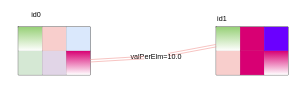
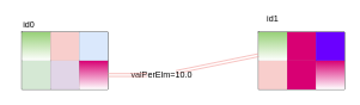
  <mxCell id="0" />
  <mxCell id="1" parent="0" />
  <mxCell id="2" value="" style="shape=table;html=1;whiteSpace=wrap;startSize=0;container=1;collapsible=0;childLayout=tableLayout;" parent="1" vertex="1"><mxGeometry x="30" y="44" width="120" height="80" as="geometry" /></mxCell>
  <mxCell id="3" value="" style="shape=partialRectangle;html=1;whiteSpace=wrap;collapsible=0;dropTarget=0;pointerEvents=0;fillColor=none;top=0;left=0;bottom=0;right=0;points=[[0,0.5],[1,0.5]];portConstraint=eastwest;" parent="2" vertex="1"><mxGeometry width="120" height="40" as="geometry" /></mxCell>
  <mxCell id="4" value="" style="shape=partialRectangle;html=1;whiteSpace=wrap;connectable=0;overflow=hidden;top=0;left=0;bottom=0;right=0;strokeColor=#d6b656;gradientColor=#ffffff;fillColor=#97D077;" parent="3" vertex="1"><mxGeometry width="40" height="40" as="geometry" /></mxCell>
  <mxCell id="5" value="" style="shape=partialRectangle;html=1;whiteSpace=wrap;connectable=0;overflow=hidden;fillColor=#f8cecc;top=0;left=0;bottom=0;right=0;strokeColor=#b85450;" parent="3" vertex="1"><mxGeometry x="40" width="40" height="40" as="geometry" /></mxCell>
  <mxCell id="6" value="" style="shape=partialRectangle;html=1;whiteSpace=wrap;connectable=0;overflow=hidden;fillColor=#dae8fc;top=0;left=0;bottom=0;right=0;strokeColor=#6c8ebf;" parent="3" vertex="1"><mxGeometry x="80" width="40" height="40" as="geometry" /></mxCell>
  <mxCell id="7" value="" style="shape=partialRectangle;html=1;whiteSpace=wrap;collapsible=0;dropTarget=0;pointerEvents=0;fillColor=none;top=0;left=0;bottom=0;right=0;points=[[0,0.5],[1,0.5]];portConstraint=eastwest;" parent="2" vertex="1"><mxGeometry y="40" width="120" height="40" as="geometry" /></mxCell>
  <mxCell id="8" value="" style="shape=partialRectangle;html=1;whiteSpace=wrap;connectable=0;overflow=hidden;fillColor=#d5e8d4;top=0;left=0;bottom=0;right=0;strokeColor=#82b366;" parent="7" vertex="1"><mxGeometry width="40" height="40" as="geometry" /></mxCell>
  <mxCell id="9" value="" style="shape=partialRectangle;html=1;whiteSpace=wrap;connectable=0;overflow=hidden;fillColor=#e1d5e7;top=0;left=0;bottom=0;right=0;strokeColor=#9673a6;" parent="7" vertex="1"><mxGeometry x="40" width="40" height="40" as="geometry" /></mxCell>
  <mxCell id="10" value="" style="shape=partialRectangle;html=1;whiteSpace=wrap;connectable=0;overflow=hidden;fillColor=#d80073;top=0;left=0;bottom=0;right=0;strokeColor=#A50040;fontColor=#ffffff;gradientColor=#ffffff;" parent="7" vertex="1"><mxGeometry x="80" width="40" height="40" as="geometry" /></mxCell>
- <mxCell id="11" value="id0" style="text;html=1;strokeColor=none;fillColor=none;align=center;verticalAlign=middle;whiteSpace=wrap;rounded=0;" parent="1" vertex="1"><mxGeometry x="40" y="14" width="40" height="20" as="geometry" /></mxCell>
+ <mxCell id="11" value="id0" style="text;html=1;strokeColor=none;fillColor=none;align=center;verticalAlign=middle;whiteSpace=wrap;rounded=0;" parent="1" vertex="1"><mxGeometry x="20" y="24" width="40" height="20" as="geometry" /></mxCell>
  <mxCell id="12" value="" style="shape=table;html=1;whiteSpace=wrap;startSize=0;container=1;collapsible=0;childLayout=tableLayout;" parent="1" vertex="1"><mxGeometry x="360" y="44" width="120" height="80" as="geometry" /></mxCell>
  <mxCell id="13" value="" style="shape=partialRectangle;html=1;whiteSpace=wrap;collapsible=0;dropTarget=0;pointerEvents=0;fillColor=none;top=0;left=0;bottom=0;right=0;points=[[0,0.5],[1,0.5]];portConstraint=eastwest;" parent="12" vertex="1"><mxGeometry width="120" height="40" as="geometry" /></mxCell>
  <mxCell id="14" value="" style="shape=partialRectangle;html=1;whiteSpace=wrap;connectable=0;overflow=hidden;top=0;left=0;bottom=0;right=0;strokeColor=#d6b656;gradientColor=#ffffff;fillColor=#97D077;" parent="13" vertex="1"><mxGeometry width="40" height="40" as="geometry" /></mxCell>
  <mxCell id="15" value="" style="shape=partialRectangle;html=1;whiteSpace=wrap;connectable=0;overflow=hidden;fillColor=#d80073;top=0;left=0;bottom=0;right=0;strokeColor=#A50040;fontColor=#ffffff;" parent="13" vertex="1"><mxGeometry x="40" width="40" height="40" as="geometry" /></mxCell>
  <mxCell id="16" value="" style="shape=partialRectangle;html=1;whiteSpace=wrap;connectable=0;overflow=hidden;fillColor=#6a00ff;top=0;left=0;bottom=0;right=0;strokeColor=#3700CC;fontColor=#ffffff;" parent="13" vertex="1"><mxGeometry x="80" width="40" height="40" as="geometry" /></mxCell>
  <mxCell id="17" value="" style="shape=partialRectangle;html=1;whiteSpace=wrap;collapsible=0;dropTarget=0;pointerEvents=0;fillColor=none;top=0;left=0;bottom=0;right=0;points=[[0,0.5],[1,0.5]];portConstraint=eastwest;" parent="12" vertex="1"><mxGeometry y="40" width="120" height="40" as="geometry" /></mxCell>
  <mxCell id="18" value="" style="shape=partialRectangle;html=1;whiteSpace=wrap;connectable=0;overflow=hidden;fillColor=#f8cecc;top=0;left=0;bottom=0;right=0;strokeColor=#b85450;" parent="17" vertex="1"><mxGeometry width="40" height="40" as="geometry" /></mxCell>
  <mxCell id="19" value="" style="shape=partialRectangle;html=1;whiteSpace=wrap;connectable=0;overflow=hidden;fillColor=#d80073;top=0;left=0;bottom=0;right=0;strokeColor=#A50040;fontColor=#ffffff;" parent="17" vertex="1"><mxGeometry x="40" width="40" height="40" as="geometry" /></mxCell>
  <mxCell id="20" value="" style="shape=partialRectangle;html=1;whiteSpace=wrap;connectable=0;overflow=hidden;fillColor=#d80073;top=0;left=0;bottom=0;right=0;strokeColor=#A50040;fontColor=#ffffff;gradientColor=#ffffff;" parent="17" vertex="1"><mxGeometry x="80" width="40" height="40" as="geometry" /></mxCell>
- <mxCell id="21" value="id1" style="text;html=1;strokeColor=none;fillColor=none;align=center;verticalAlign=middle;whiteSpace=wrap;rounded=0;" parent="1" vertex="1"><mxGeometry x="350" y="20" width="40" height="20" as="geometry" /></mxCell>
+ <mxCell id="21" value="id1" style="text;html=1;strokeColor=none;fillColor=none;align=center;verticalAlign=middle;whiteSpace=wrap;rounded=0;" parent="1" vertex="1"><mxGeometry x="360" y="15" width="40" height="20" as="geometry" /></mxCell>
  <mxCell id="22" style="edgeStyle=none;shape=link;rounded=0;orthogonalLoop=1;jettySize=auto;html=1;strokeColor=#F19C99;" edge="1" parent="1" source="23" target="13"><mxGeometry relative="1" as="geometry" /></mxCell>
- <mxCell id="23" value="valPerElm=10.0" style="text;html=1;strokeColor=none;fillColor=none;align=center;verticalAlign=middle;whiteSpace=wrap;rounded=0;" vertex="1" parent="1"><mxGeometry x="240" y="84" width="40" height="20" as="geometry" /></mxCell>
+ <mxCell id="23" value="valPerElm=10.0" style="text;html=1;strokeColor=none;fillColor=none;align=center;verticalAlign=middle;whiteSpace=wrap;rounded=0;" vertex="1" parent="1"><mxGeometry x="205" y="94" width="40" height="20" as="geometry" /></mxCell>
  <mxCell id="24" style="edgeStyle=none;shape=link;rounded=0;orthogonalLoop=1;jettySize=auto;html=1;strokeColor=#F19C99;" edge="1" parent="1" source="7" target="23"><mxGeometry relative="1" as="geometry"><mxPoint x="150" y="91.368" as="sourcePoint" /><mxPoint x="220" y="76.632" as="targetPoint" /></mxGeometry></mxCell>
